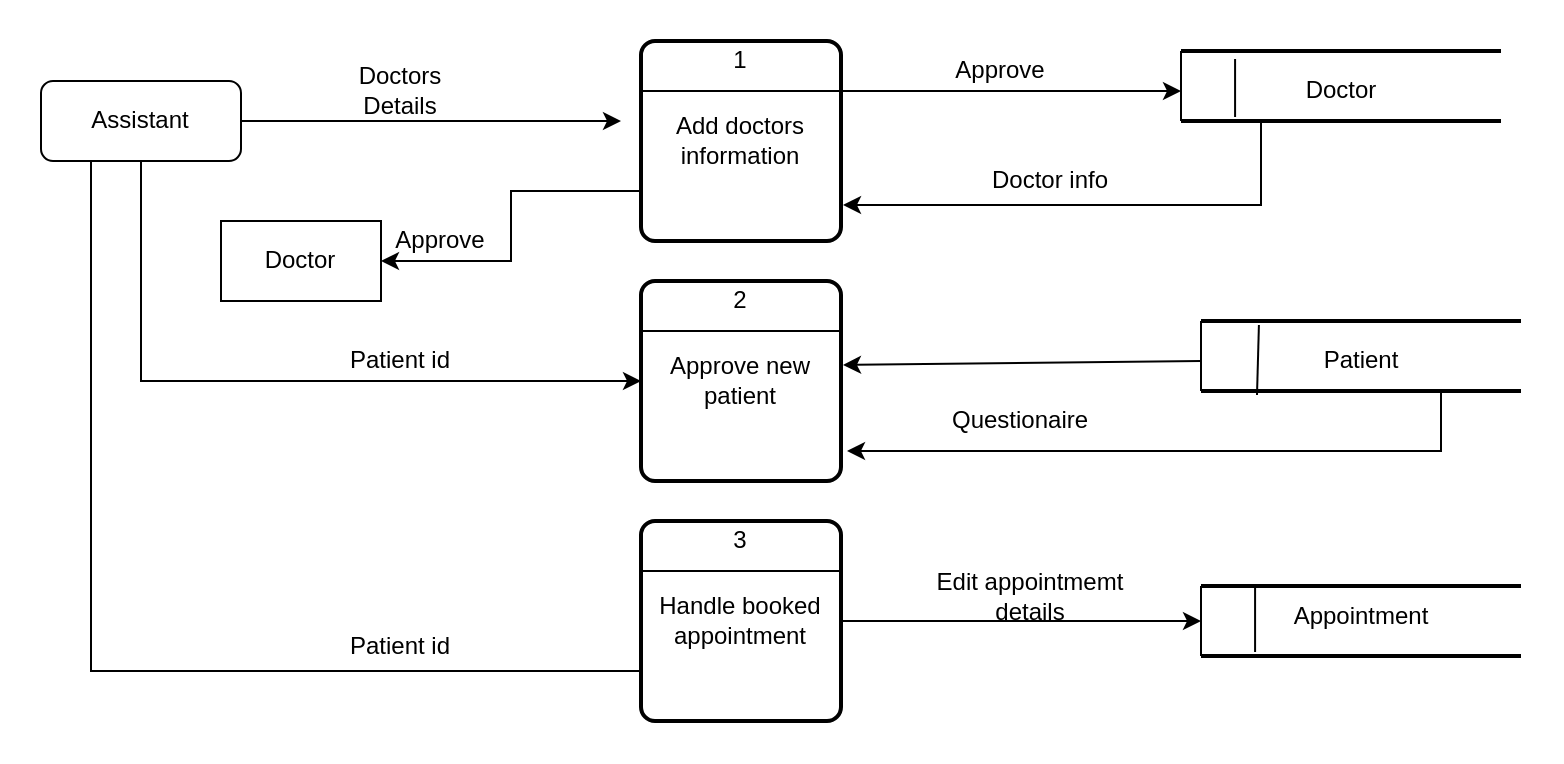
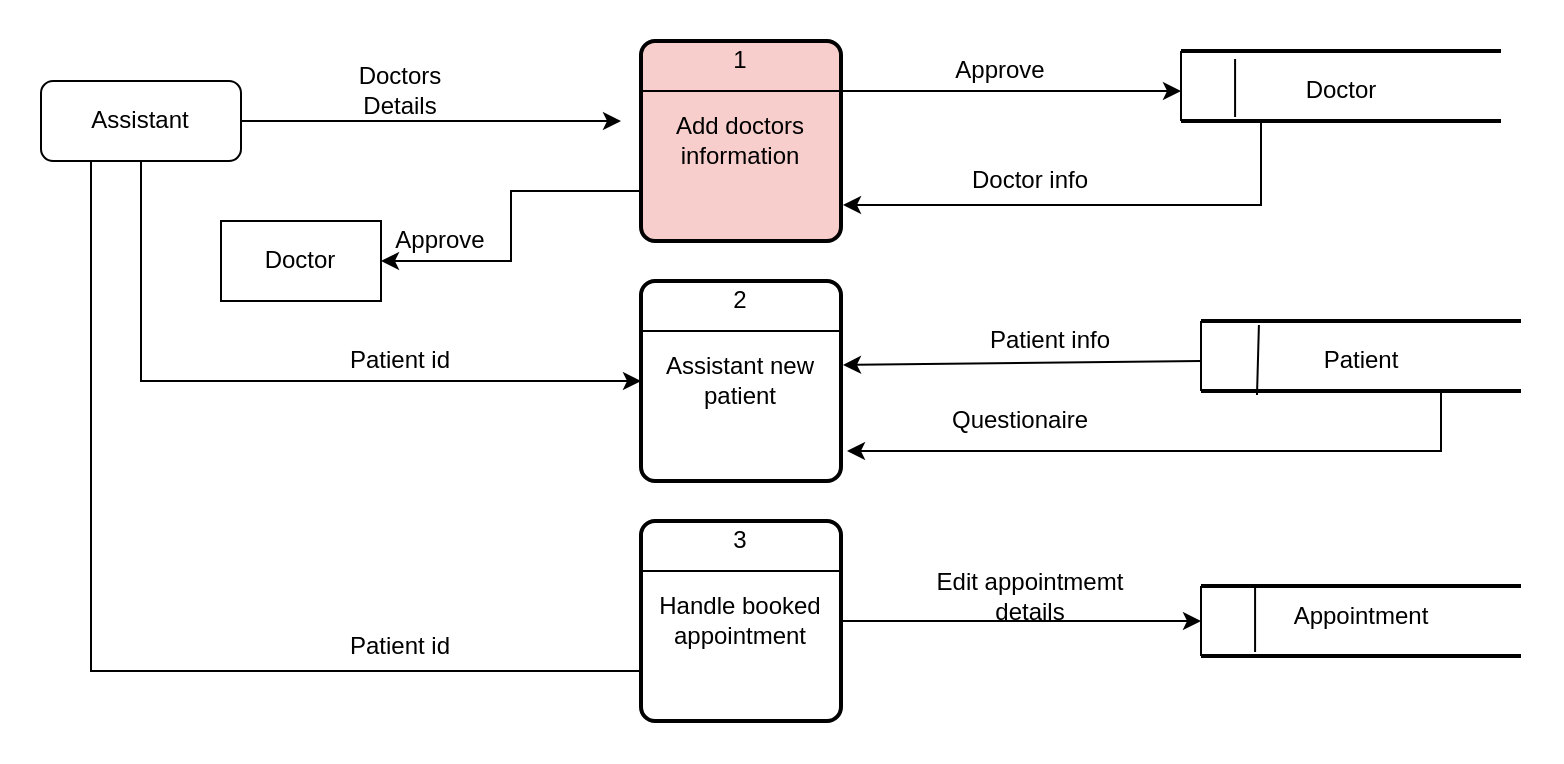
  <mxCell id="0" />
  <mxCell id="1" parent="0" />
  <mxCell id="2" style="edgeStyle=orthogonalEdgeStyle;rounded=0;orthogonalLoop=1;jettySize=auto;html=1;exitX=0;exitY=0.75;exitDx=0;exitDy=0;entryX=1;entryY=0.5;entryDx=0;entryDy=0;" edge="1" parent="1" source="4" target="17"><mxGeometry relative="1" as="geometry" /></mxCell>
  <mxCell id="3" style="edgeStyle=orthogonalEdgeStyle;rounded=0;orthogonalLoop=1;jettySize=auto;html=1;exitX=1;exitY=0.25;exitDx=0;exitDy=0;" edge="1" parent="1" source="4"><mxGeometry relative="1" as="geometry"><mxPoint x="590" y="45" as="targetPoint" /></mxGeometry></mxCell>
- <mxCell id="4" value="Add doctors information" style="rounded=1;whiteSpace=wrap;html=1;absoluteArcSize=1;arcSize=14;strokeWidth=2;" vertex="1" parent="1"><mxGeometry x="320" y="20" width="100" height="100" as="geometry" /></mxCell>
+ <mxCell id="4" value="Add doctors information" style="rounded=1;whiteSpace=wrap;html=1;absoluteArcSize=1;arcSize=14;strokeWidth=2;fillColor=#f8cecc;" vertex="1" parent="1"><mxGeometry x="320" y="20" width="100" height="100" as="geometry" /></mxCell>
  <mxCell id="5" value="" style="endArrow=none;html=1;entryX=1;entryY=0.25;entryDx=0;entryDy=0;exitX=0;exitY=0.25;exitDx=0;exitDy=0;" edge="1" parent="1" source="4" target="4"><mxGeometry width="50" height="50" relative="1" as="geometry"><mxPoint x="317" y="40" as="sourcePoint" /><mxPoint x="420" y="53" as="targetPoint" /><Array as="points" /></mxGeometry></mxCell>
  <mxCell id="6" value="1" style="text;html=1;strokeColor=none;fillColor=none;align=center;verticalAlign=middle;whiteSpace=wrap;rounded=0;" vertex="1" parent="1"><mxGeometry x="350" y="20" width="40" height="20" as="geometry" /></mxCell>
- <mxCell id="7" value="Approve new patient" style="rounded=1;whiteSpace=wrap;html=1;absoluteArcSize=1;arcSize=14;strokeWidth=2;" vertex="1" parent="1"><mxGeometry x="320" y="140" width="100" height="100" as="geometry" /></mxCell>
+ <mxCell id="7" value="Assistant new patient" style="rounded=1;whiteSpace=wrap;html=1;absoluteArcSize=1;arcSize=14;strokeWidth=2;" vertex="1" parent="1"><mxGeometry x="320" y="140" width="100" height="100" as="geometry" /></mxCell>
  <mxCell id="8" value="Handle booked appointment" style="rounded=1;whiteSpace=wrap;html=1;absoluteArcSize=1;arcSize=14;strokeWidth=2;" vertex="1" parent="1"><mxGeometry x="320" y="260" width="100" height="100" as="geometry" /></mxCell>
  <mxCell id="9" value="" style="endArrow=none;html=1;entryX=1;entryY=0.25;entryDx=0;entryDy=0;exitX=0;exitY=0.25;exitDx=0;exitDy=0;" edge="1" parent="1" source="7" target="7"><mxGeometry width="50" height="50" relative="1" as="geometry"><mxPoint x="320" y="174" as="sourcePoint" /><mxPoint x="370" y="380" as="targetPoint" /></mxGeometry></mxCell>
  <mxCell id="10" value="" style="endArrow=none;html=1;entryX=1;entryY=0.25;entryDx=0;entryDy=0;exitX=0;exitY=0.25;exitDx=0;exitDy=0;" edge="1" parent="1" source="8" target="8"><mxGeometry width="50" height="50" relative="1" as="geometry"><mxPoint x="320" y="285" as="sourcePoint" /><mxPoint x="370" y="380" as="targetPoint" /></mxGeometry></mxCell>
  <mxCell id="11" value="2" style="text;html=1;strokeColor=none;fillColor=none;align=center;verticalAlign=middle;whiteSpace=wrap;rounded=0;" vertex="1" parent="1"><mxGeometry x="350" y="140" width="40" height="20" as="geometry" /></mxCell>
  <mxCell id="12" value="3" style="text;html=1;strokeColor=none;fillColor=none;align=center;verticalAlign=middle;whiteSpace=wrap;rounded=0;" vertex="1" parent="1"><mxGeometry x="350" y="260" width="40" height="20" as="geometry" /></mxCell>
  <mxCell id="13" style="edgeStyle=orthogonalEdgeStyle;rounded=0;orthogonalLoop=1;jettySize=auto;html=1;exitX=1;exitY=0.5;exitDx=0;exitDy=0;" edge="1" parent="1" source="16"><mxGeometry relative="1" as="geometry"><mxPoint x="310" y="60" as="targetPoint" /></mxGeometry></mxCell>
  <mxCell id="14" style="edgeStyle=orthogonalEdgeStyle;rounded=0;orthogonalLoop=1;jettySize=auto;html=1;exitX=0.5;exitY=1;exitDx=0;exitDy=0;entryX=0;entryY=0.5;entryDx=0;entryDy=0;" edge="1" parent="1" source="16" target="7"><mxGeometry relative="1" as="geometry"><mxPoint x="70" y="180" as="targetPoint" /></mxGeometry></mxCell>
  <mxCell id="15" style="edgeStyle=orthogonalEdgeStyle;rounded=0;orthogonalLoop=1;jettySize=auto;html=1;exitX=0.25;exitY=1;exitDx=0;exitDy=0;entryX=0;entryY=0.75;entryDx=0;entryDy=0;endArrow=none;" edge="1" parent="1" source="16" target="8"><mxGeometry relative="1" as="geometry" /></mxCell>
  <mxCell id="16" value="Assistant" style="whiteSpace=wrap;html=1;rounded=1;" vertex="1" parent="1"><mxGeometry x="20" y="40" width="100" height="40" as="geometry" /></mxCell>
  <mxCell id="17" value="Doctor" style="rounded=0;whiteSpace=wrap;html=1;" vertex="1" parent="1"><mxGeometry x="110" y="110" width="80" height="40" as="geometry" /></mxCell>
  <mxCell id="18" value="" style="line;strokeWidth=2;html=1;" vertex="1" parent="1"><mxGeometry x="590" y="20" width="160" height="10" as="geometry" /></mxCell>
  <mxCell id="19" style="edgeStyle=orthogonalEdgeStyle;rounded=0;orthogonalLoop=1;jettySize=auto;html=1;exitX=0.25;exitY=0.5;exitDx=0;exitDy=0;exitPerimeter=0;entryX=1.01;entryY=0.82;entryDx=0;entryDy=0;entryPerimeter=0;" edge="1" parent="1" source="20" target="4"><mxGeometry relative="1" as="geometry"><mxPoint x="610" y="130" as="targetPoint" /><Array as="points"><mxPoint x="630" y="102" /></Array></mxGeometry></mxCell>
  <mxCell id="20" value="" style="line;strokeWidth=2;html=1;" vertex="1" parent="1"><mxGeometry x="590" y="55" width="160" height="10" as="geometry" /></mxCell>
  <mxCell id="21" value="" style="endArrow=none;html=1;entryX=0;entryY=0.5;entryDx=0;entryDy=0;entryPerimeter=0;exitX=0;exitY=0.5;exitDx=0;exitDy=0;exitPerimeter=0;" edge="1" parent="1" source="20" target="18"><mxGeometry width="50" height="50" relative="1" as="geometry"><mxPoint x="590" y="50" as="sourcePoint" /><mxPoint x="60" y="360" as="targetPoint" /><Array as="points" /></mxGeometry></mxCell>
  <mxCell id="22" value="" style="endArrow=none;html=1;entryX=0.169;entryY=0.9;entryDx=0;entryDy=0;entryPerimeter=0;exitX=0.169;exitY=0.3;exitDx=0;exitDy=0;exitPerimeter=0;" edge="1" parent="1" source="20" target="18"><mxGeometry width="50" height="50" relative="1" as="geometry"><mxPoint x="10" y="410" as="sourcePoint" /><mxPoint x="60" y="360" as="targetPoint" /></mxGeometry></mxCell>
  <mxCell id="23" value="" style="line;strokeWidth=2;html=1;" vertex="1" parent="1"><mxGeometry x="600" y="155" width="160" height="10" as="geometry" /></mxCell>
  <mxCell id="24" style="edgeStyle=orthogonalEdgeStyle;rounded=0;orthogonalLoop=1;jettySize=auto;html=1;exitX=0.75;exitY=0.5;exitDx=0;exitDy=0;exitPerimeter=0;entryX=1.03;entryY=0.85;entryDx=0;entryDy=0;entryPerimeter=0;" edge="1" parent="1" source="25" target="7"><mxGeometry relative="1" as="geometry"><mxPoint x="690" y="230" as="targetPoint" /><Array as="points"><mxPoint x="720" y="225" /></Array></mxGeometry></mxCell>
  <mxCell id="25" value="" style="line;strokeWidth=2;html=1;" vertex="1" parent="1"><mxGeometry x="600" y="190" width="160" height="10" as="geometry" /></mxCell>
  <mxCell id="26" value="" style="endArrow=none;html=1;entryX=0;entryY=0.5;entryDx=0;entryDy=0;entryPerimeter=0;exitX=0;exitY=0.5;exitDx=0;exitDy=0;exitPerimeter=0;" edge="1" parent="1" source="25" target="23"><mxGeometry width="50" height="50" relative="1" as="geometry"><mxPoint x="600" y="210" as="sourcePoint" /><mxPoint x="650" y="160" as="targetPoint" /><Array as="points"><mxPoint x="600" y="180" /></Array></mxGeometry></mxCell>
  <mxCell id="27" value="" style="endArrow=none;html=1;entryX=0.181;entryY=0.7;entryDx=0;entryDy=0;entryPerimeter=0;exitX=0.175;exitY=0.7;exitDx=0;exitDy=0;exitPerimeter=0;" edge="1" parent="1" source="25" target="23"><mxGeometry width="50" height="50" relative="1" as="geometry"><mxPoint x="620" y="210" as="sourcePoint" /><mxPoint x="670" y="160" as="targetPoint" /></mxGeometry></mxCell>
  <mxCell id="28" value="" style="line;strokeWidth=2;html=1;" vertex="1" parent="1"><mxGeometry x="600" y="287.5" width="160" height="10" as="geometry" /></mxCell>
  <mxCell id="29" value="" style="line;strokeWidth=2;html=1;" vertex="1" parent="1"><mxGeometry x="600" y="322.5" width="160" height="10" as="geometry" /></mxCell>
  <mxCell id="30" value="" style="endArrow=none;html=1;exitX=0.169;exitY=0.3;exitDx=0;exitDy=0;exitPerimeter=0;entryX=0.169;entryY=0.6;entryDx=0;entryDy=0;entryPerimeter=0;" edge="1" parent="1" source="29" target="28"><mxGeometry width="50" height="50" relative="1" as="geometry"><mxPoint x="580" y="342.5" as="sourcePoint" /><mxPoint x="630" y="292.5" as="targetPoint" /></mxGeometry></mxCell>
  <mxCell id="31" value="" style="endArrow=none;html=1;entryX=0;entryY=0.5;entryDx=0;entryDy=0;entryPerimeter=0;exitX=0;exitY=0.5;exitDx=0;exitDy=0;exitPerimeter=0;" edge="1" parent="1" source="29" target="28"><mxGeometry width="50" height="50" relative="1" as="geometry"><mxPoint x="570" y="342.5" as="sourcePoint" /><mxPoint x="620" y="292.5" as="targetPoint" /></mxGeometry></mxCell>
  <mxCell id="32" value="Doctor" style="text;html=1;align=center;verticalAlign=middle;resizable=0;points=[];;autosize=1;" vertex="1" parent="1"><mxGeometry x="645" y="35" width="50" height="20" as="geometry" /></mxCell>
  <mxCell id="33" value="Patient" style="text;html=1;align=center;verticalAlign=middle;resizable=0;points=[];;autosize=1;" vertex="1" parent="1"><mxGeometry x="655" y="170" width="50" height="20" as="geometry" /></mxCell>
  <mxCell id="34" value="Appointment" style="text;html=1;align=center;verticalAlign=middle;resizable=0;points=[];;autosize=1;" vertex="1" parent="1"><mxGeometry x="640" y="297.5" width="80" height="20" as="geometry" /></mxCell>
  <mxCell id="35" value="" style="endArrow=classic;html=1;entryX=1.01;entryY=0.42;entryDx=0;entryDy=0;entryPerimeter=0;" edge="1" parent="1" target="7"><mxGeometry width="50" height="50" relative="1" as="geometry"><mxPoint x="600" y="180" as="sourcePoint" /><mxPoint x="530" y="165" as="targetPoint" /></mxGeometry></mxCell>
  <mxCell id="36" value="" style="endArrow=classic;html=1;exitX=1;exitY=0.5;exitDx=0;exitDy=0;" edge="1" parent="1" source="8"><mxGeometry width="50" height="50" relative="1" as="geometry"><mxPoint x="490" y="340" as="sourcePoint" /><mxPoint x="600" y="310" as="targetPoint" /></mxGeometry></mxCell>
  <mxCell id="37" value="Doctors Details" style="text;html=1;strokeColor=none;fillColor=none;align=center;verticalAlign=middle;whiteSpace=wrap;rounded=0;" vertex="1" parent="1"><mxGeometry x="180" y="35" width="40" height="20" as="geometry" /></mxCell>
  <mxCell id="38" value="Patient id" style="text;html=1;strokeColor=none;fillColor=none;align=center;verticalAlign=middle;whiteSpace=wrap;rounded=0;" vertex="1" parent="1"><mxGeometry x="170" y="170" width="60" height="20" as="geometry" /></mxCell>
  <mxCell id="39" value="Patient id" style="text;html=1;strokeColor=none;fillColor=none;align=center;verticalAlign=middle;whiteSpace=wrap;rounded=0;" vertex="1" parent="1"><mxGeometry x="170" y="313" width="60" height="20" as="geometry" /></mxCell>
  <mxCell id="40" value="Approve" style="text;html=1;strokeColor=none;fillColor=none;align=center;verticalAlign=middle;whiteSpace=wrap;rounded=0;" vertex="1" parent="1"><mxGeometry x="480" y="25" width="40" height="20" as="geometry" /></mxCell>
- <mxCell id="41" value="Doctor info" style="text;html=1;strokeColor=none;fillColor=none;align=center;verticalAlign=middle;whiteSpace=wrap;rounded=0;" vertex="1" parent="1"><mxGeometry x="490" y="80" width="70" height="20" as="geometry" /></mxCell>
+ <mxCell id="41" value="Doctor info" style="text;html=1;strokeColor=none;fillColor=none;align=center;verticalAlign=middle;whiteSpace=wrap;rounded=0;" vertex="1" parent="1"><mxGeometry x="480" y="80" width="70" height="20" as="geometry" /></mxCell>
+ <mxCell id="42" value="Patient info" style="text;html=1;strokeColor=none;fillColor=none;align=center;verticalAlign=middle;whiteSpace=wrap;rounded=0;" vertex="1" parent="1"><mxGeometry x="490" y="160" width="70" height="20" as="geometry" /></mxCell>
  <mxCell id="43" value="Questionaire" style="text;html=1;strokeColor=none;fillColor=none;align=center;verticalAlign=middle;whiteSpace=wrap;rounded=0;" vertex="1" parent="1"><mxGeometry x="490" y="200" width="40" height="20" as="geometry" /></mxCell>
  <mxCell id="44" value="Edit appointmemt details" style="text;html=1;strokeColor=none;fillColor=none;align=center;verticalAlign=middle;whiteSpace=wrap;rounded=0;" vertex="1" parent="1"><mxGeometry x="450" y="288" width="130" height="20" as="geometry" /></mxCell>
  <mxCell id="45" value="Approve" style="text;html=1;strokeColor=none;fillColor=none;align=center;verticalAlign=middle;whiteSpace=wrap;rounded=0;" vertex="1" parent="1"><mxGeometry x="200" y="110" width="40" height="20" as="geometry" /></mxCell>
